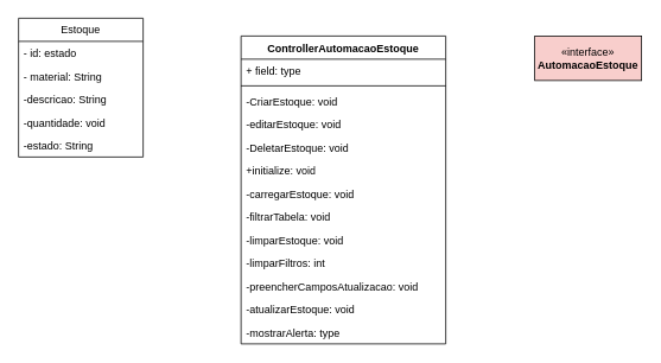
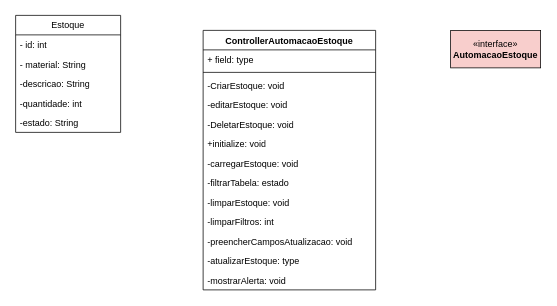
  <mxCell id="0" />
  <mxCell id="1" parent="0" />
  <mxCell id="2" value="ControllerAutomacaoEstoque&lt;div&gt;&lt;br&gt;&lt;/div&gt;" style="swimlane;fontStyle=1;align=center;verticalAlign=top;childLayout=stackLayout;horizontal=1;startSize=26;horizontalStack=0;resizeParent=1;resizeParentMax=0;resizeLast=0;collapsible=1;marginBottom=0;whiteSpace=wrap;html=1;" vertex="1" parent="1"><mxGeometry x="270" y="40" width="230" height="346" as="geometry" /></mxCell>
  <mxCell id="3" value="+ field: type" style="text;strokeColor=none;fillColor=none;align=left;verticalAlign=top;spacingLeft=4;spacingRight=4;overflow=hidden;rotatable=0;points=[[0,0.5],[1,0.5]];portConstraint=eastwest;whiteSpace=wrap;html=1;" vertex="1" parent="2"><mxGeometry y="26" width="230" height="26" as="geometry" /></mxCell>
  <mxCell id="4" value="" style="line;strokeWidth=1;fillColor=none;align=left;verticalAlign=middle;spacingTop=-1;spacingLeft=3;spacingRight=3;rotatable=0;labelPosition=right;points=[];portConstraint=eastwest;strokeColor=inherit;" vertex="1" parent="2"><mxGeometry y="52" width="230" height="8" as="geometry" /></mxCell>
  <mxCell id="5" value="-CriarEstoque: void" style="text;strokeColor=none;fillColor=none;align=left;verticalAlign=top;spacingLeft=4;spacingRight=4;overflow=hidden;rotatable=0;points=[[0,0.5],[1,0.5]];portConstraint=eastwest;whiteSpace=wrap;html=1;" vertex="1" parent="2"><mxGeometry y="60" width="230" height="26" as="geometry" /></mxCell>
  <mxCell id="6" value="-editarEstoque: void" style="text;strokeColor=none;fillColor=none;align=left;verticalAlign=top;spacingLeft=4;spacingRight=4;overflow=hidden;rotatable=0;points=[[0,0.5],[1,0.5]];portConstraint=eastwest;whiteSpace=wrap;html=1;" vertex="1" parent="2"><mxGeometry y="86" width="230" height="26" as="geometry" /></mxCell>
  <mxCell id="7" value="-DeletarEstoque: void" style="text;strokeColor=none;fillColor=none;align=left;verticalAlign=top;spacingLeft=4;spacingRight=4;overflow=hidden;rotatable=0;points=[[0,0.5],[1,0.5]];portConstraint=eastwest;whiteSpace=wrap;html=1;" vertex="1" parent="2"><mxGeometry y="112" width="230" height="26" as="geometry" /></mxCell>
  <mxCell id="8" value="+initialize: void" style="text;strokeColor=none;fillColor=none;align=left;verticalAlign=top;spacingLeft=4;spacingRight=4;overflow=hidden;rotatable=0;points=[[0,0.5],[1,0.5]];portConstraint=eastwest;whiteSpace=wrap;html=1;" vertex="1" parent="2"><mxGeometry y="138" width="230" height="26" as="geometry" /></mxCell>
  <mxCell id="9" value="-carregarEstoque: void" style="text;strokeColor=none;fillColor=none;align=left;verticalAlign=top;spacingLeft=4;spacingRight=4;overflow=hidden;rotatable=0;points=[[0,0.5],[1,0.5]];portConstraint=eastwest;whiteSpace=wrap;html=1;" vertex="1" parent="2"><mxGeometry y="164" width="230" height="26" as="geometry" /></mxCell>
- <mxCell id="10" value="-filtrarTabela: void" style="text;strokeColor=none;fillColor=none;align=left;verticalAlign=top;spacingLeft=4;spacingRight=4;overflow=hidden;rotatable=0;points=[[0,0.5],[1,0.5]];portConstraint=eastwest;whiteSpace=wrap;html=1;" vertex="1" parent="2"><mxGeometry y="190" width="230" height="26" as="geometry" /></mxCell>
+ <mxCell id="10" value="-filtrarTabela: estado" style="text;strokeColor=none;fillColor=none;align=left;verticalAlign=top;spacingLeft=4;spacingRight=4;overflow=hidden;rotatable=0;points=[[0,0.5],[1,0.5]];portConstraint=eastwest;whiteSpace=wrap;html=1;" vertex="1" parent="2"><mxGeometry y="190" width="230" height="26" as="geometry" /></mxCell>
  <mxCell id="11" value="-limparEstoque: void" style="text;strokeColor=none;fillColor=none;align=left;verticalAlign=top;spacingLeft=4;spacingRight=4;overflow=hidden;rotatable=0;points=[[0,0.5],[1,0.5]];portConstraint=eastwest;whiteSpace=wrap;html=1;" vertex="1" parent="2"><mxGeometry y="216" width="230" height="26" as="geometry" /></mxCell>
  <mxCell id="12" value="-limparFiltros: int" style="text;strokeColor=none;fillColor=none;align=left;verticalAlign=top;spacingLeft=4;spacingRight=4;overflow=hidden;rotatable=0;points=[[0,0.5],[1,0.5]];portConstraint=eastwest;whiteSpace=wrap;html=1;" vertex="1" parent="2"><mxGeometry y="242" width="230" height="26" as="geometry" /></mxCell>
  <mxCell id="13" value="-preencherCamposAtualizacao: void" style="text;strokeColor=none;fillColor=none;align=left;verticalAlign=top;spacingLeft=4;spacingRight=4;overflow=hidden;rotatable=0;points=[[0,0.5],[1,0.5]];portConstraint=eastwest;whiteSpace=wrap;html=1;" vertex="1" parent="2"><mxGeometry y="268" width="230" height="26" as="geometry" /></mxCell>
- <mxCell id="14" value="-atualizarEstoque: void" style="text;strokeColor=none;fillColor=none;align=left;verticalAlign=top;spacingLeft=4;spacingRight=4;overflow=hidden;rotatable=0;points=[[0,0.5],[1,0.5]];portConstraint=eastwest;whiteSpace=wrap;html=1;" vertex="1" parent="2"><mxGeometry y="294" width="230" height="26" as="geometry" /></mxCell>
- <mxCell id="15" value="-mostrarAlerta: type" style="text;strokeColor=none;fillColor=none;align=left;verticalAlign=top;spacingLeft=4;spacingRight=4;overflow=hidden;rotatable=0;points=[[0,0.5],[1,0.5]];portConstraint=eastwest;whiteSpace=wrap;html=1;" vertex="1" parent="2"><mxGeometry y="320" width="230" height="26" as="geometry" /></mxCell>
+ <mxCell id="14" value="-atualizarEstoque: type" style="text;strokeColor=none;fillColor=none;align=left;verticalAlign=top;spacingLeft=4;spacingRight=4;overflow=hidden;rotatable=0;points=[[0,0.5],[1,0.5]];portConstraint=eastwest;whiteSpace=wrap;html=1;" vertex="1" parent="2"><mxGeometry y="294" width="230" height="26" as="geometry" /></mxCell>
+ <mxCell id="15" value="-mostrarAlerta: void" style="text;strokeColor=none;fillColor=none;align=left;verticalAlign=top;spacingLeft=4;spacingRight=4;overflow=hidden;rotatable=0;points=[[0,0.5],[1,0.5]];portConstraint=eastwest;whiteSpace=wrap;html=1;" vertex="1" parent="2"><mxGeometry y="320" width="230" height="26" as="geometry" /></mxCell>
  <mxCell id="16" value="«interface»&lt;br&gt;&lt;b&gt;AutomacaoEstoque&lt;/b&gt;" style="html=1;whiteSpace=wrap;fillColor=#f8cecc;" vertex="1" parent="1"><mxGeometry x="600" y="40" width="120" height="50" as="geometry" /></mxCell>
  <mxCell id="17" value="Estoque" style="swimlane;fontStyle=0;childLayout=stackLayout;horizontal=1;startSize=26;fillColor=none;horizontalStack=0;resizeParent=1;resizeParentMax=0;resizeLast=0;collapsible=1;marginBottom=0;whiteSpace=wrap;html=1;" vertex="1" parent="1"><mxGeometry x="20" y="20" width="140" height="156" as="geometry"><mxRectangle x="60" y="70" width="90" height="30" as="alternateBounds" /></mxGeometry></mxCell>
- <mxCell id="18" value="- id: estado" style="text;strokeColor=none;fillColor=none;align=left;verticalAlign=top;spacingLeft=4;spacingRight=4;overflow=hidden;rotatable=0;points=[[0,0.5],[1,0.5]];portConstraint=eastwest;whiteSpace=wrap;html=1;" vertex="1" parent="17"><mxGeometry y="26" width="140" height="26" as="geometry" /></mxCell>
+ <mxCell id="18" value="- id: int" style="text;strokeColor=none;fillColor=none;align=left;verticalAlign=top;spacingLeft=4;spacingRight=4;overflow=hidden;rotatable=0;points=[[0,0.5],[1,0.5]];portConstraint=eastwest;whiteSpace=wrap;html=1;" vertex="1" parent="17"><mxGeometry y="26" width="140" height="26" as="geometry" /></mxCell>
  <mxCell id="19" value="- material: String" style="text;strokeColor=none;fillColor=none;align=left;verticalAlign=top;spacingLeft=4;spacingRight=4;overflow=hidden;rotatable=0;points=[[0,0.5],[1,0.5]];portConstraint=eastwest;whiteSpace=wrap;html=1;" vertex="1" parent="17"><mxGeometry y="52" width="140" height="26" as="geometry" /></mxCell>
  <mxCell id="20" value="-descricao: String" style="text;strokeColor=none;fillColor=none;align=left;verticalAlign=top;spacingLeft=4;spacingRight=4;overflow=hidden;rotatable=0;points=[[0,0.5],[1,0.5]];portConstraint=eastwest;whiteSpace=wrap;html=1;" vertex="1" parent="17"><mxGeometry y="78" width="140" height="26" as="geometry" /></mxCell>
- <mxCell id="21" value="&lt;div&gt;&lt;span style=&quot;background-color: transparent; color: light-dark(rgb(0, 0, 0), rgb(255, 255, 255));&quot;&gt;-quantidade: void&lt;/span&gt;&lt;/div&gt;" style="text;strokeColor=none;fillColor=none;align=left;verticalAlign=top;spacingLeft=4;spacingRight=4;overflow=hidden;rotatable=0;points=[[0,0.5],[1,0.5]];portConstraint=eastwest;whiteSpace=wrap;html=1;" vertex="1" parent="17"><mxGeometry y="104" width="140" height="26" as="geometry" /></mxCell>
+ <mxCell id="21" value="&lt;div&gt;&lt;span style=&quot;background-color: transparent; color: light-dark(rgb(0, 0, 0), rgb(255, 255, 255));&quot;&gt;-quantidade: int&lt;/span&gt;&lt;/div&gt;" style="text;strokeColor=none;fillColor=none;align=left;verticalAlign=top;spacingLeft=4;spacingRight=4;overflow=hidden;rotatable=0;points=[[0,0.5],[1,0.5]];portConstraint=eastwest;whiteSpace=wrap;html=1;" vertex="1" parent="17"><mxGeometry y="104" width="140" height="26" as="geometry" /></mxCell>
  <mxCell id="22" value="-estado: String" style="text;strokeColor=none;fillColor=none;align=left;verticalAlign=top;spacingLeft=4;spacingRight=4;overflow=hidden;rotatable=0;points=[[0,0.5],[1,0.5]];portConstraint=eastwest;whiteSpace=wrap;html=1;" vertex="1" parent="17"><mxGeometry y="130" width="140" height="26" as="geometry" /></mxCell>
